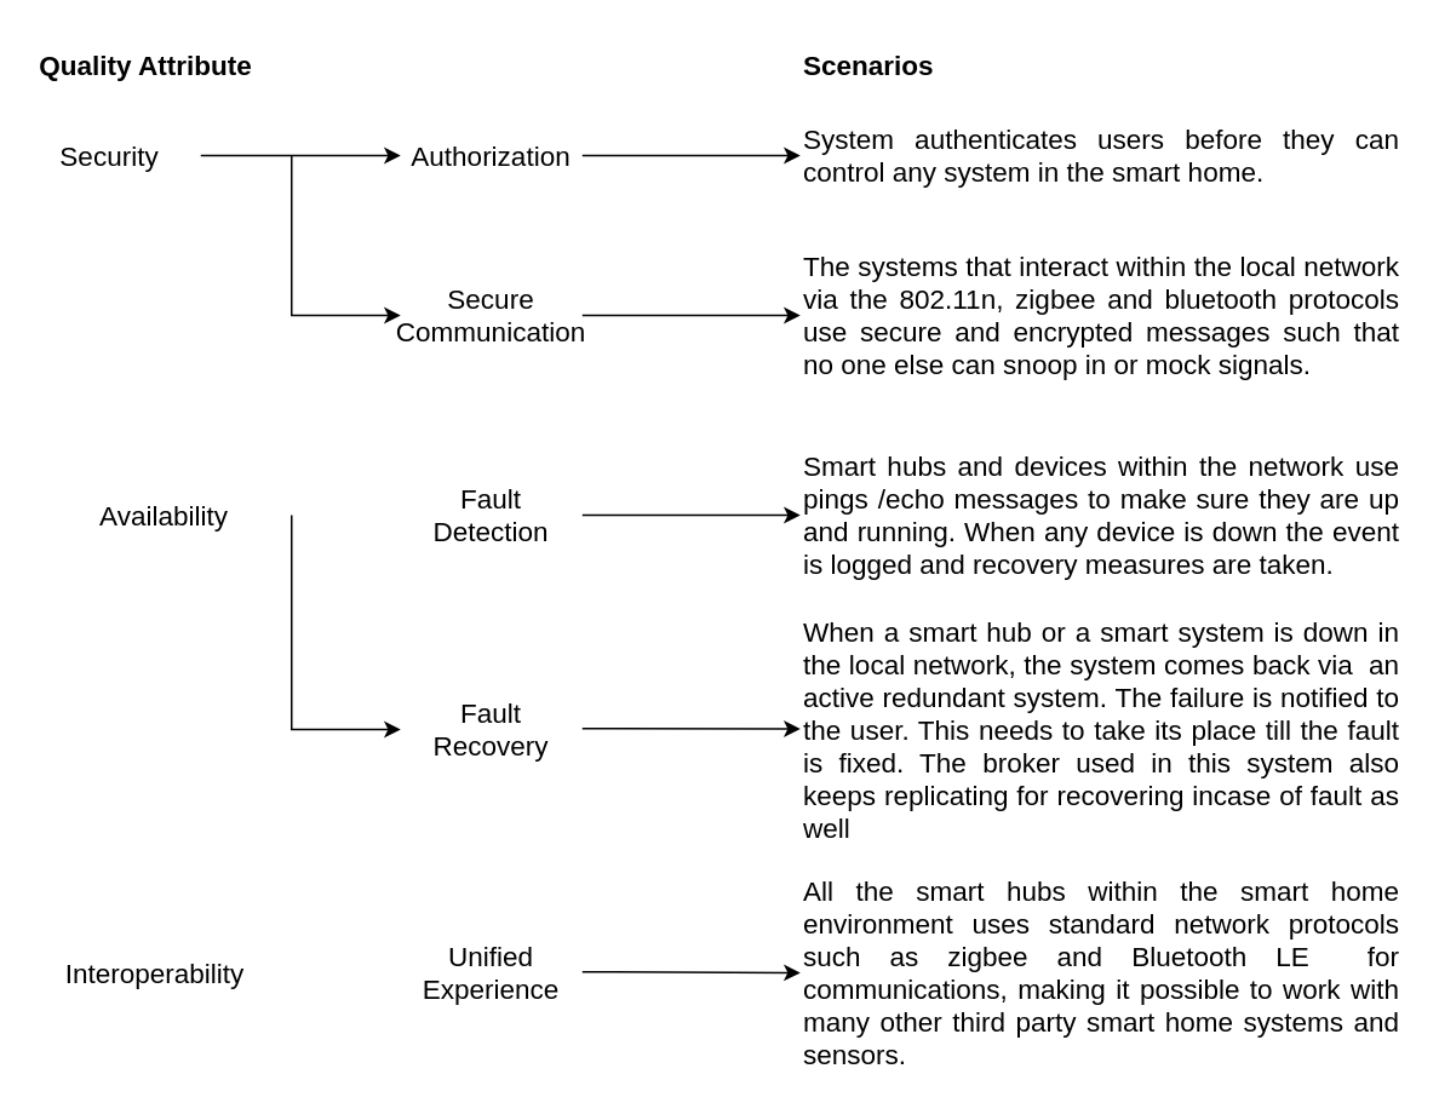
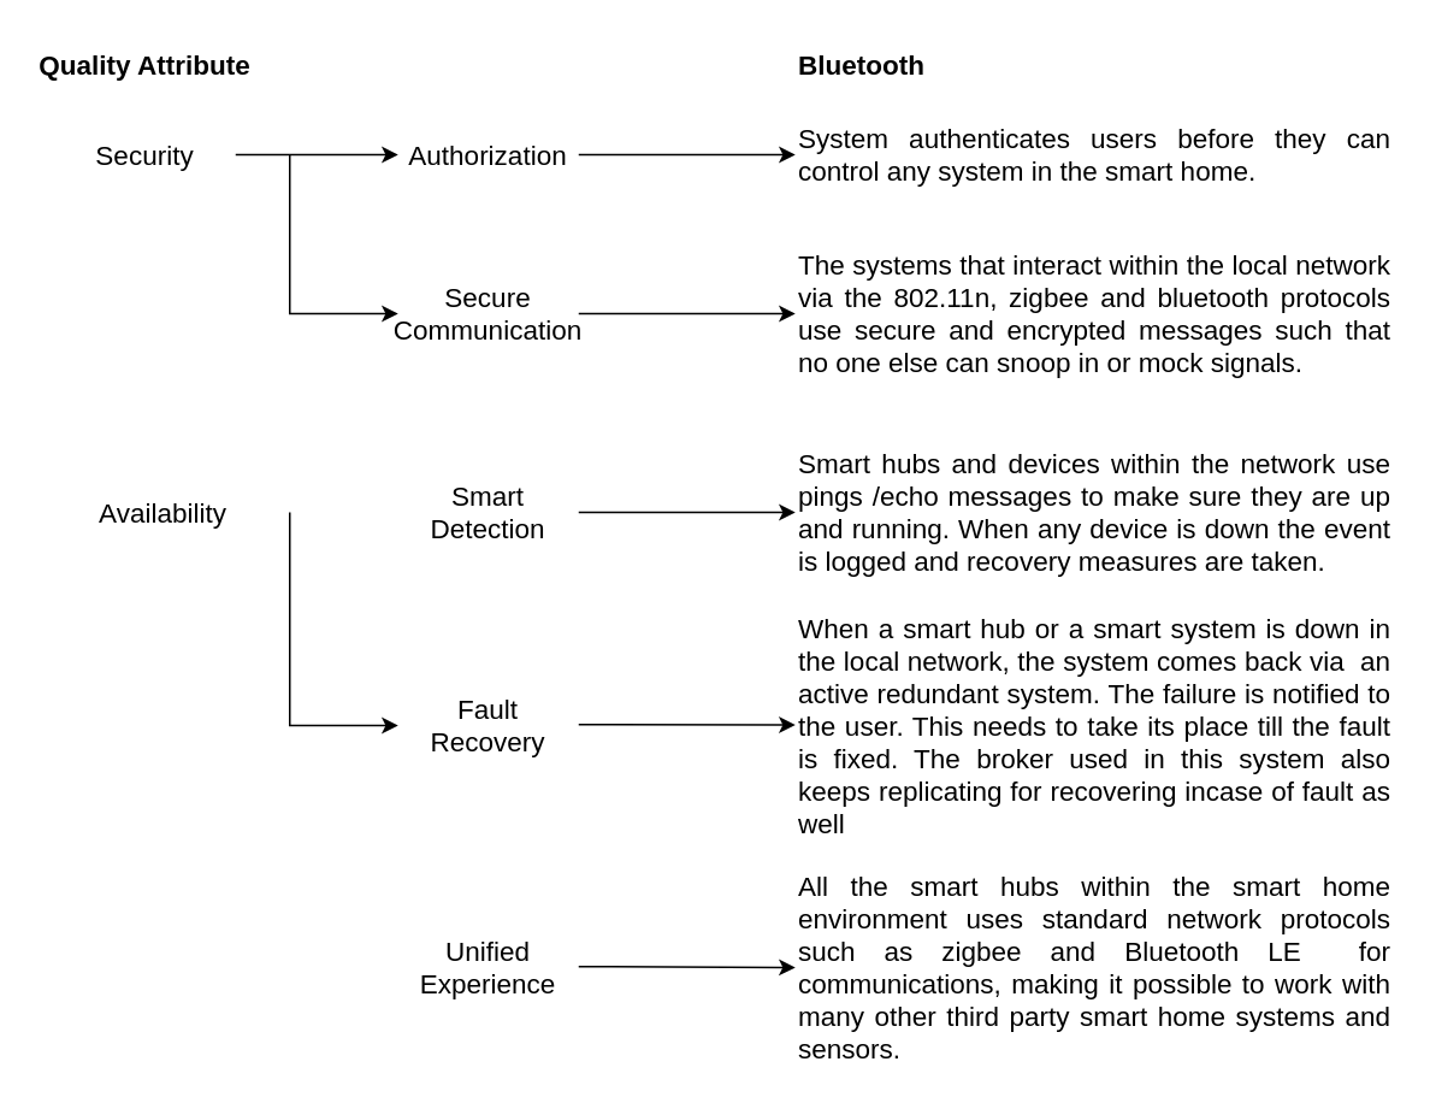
  <mxCell id="0" />
  <mxCell id="1" parent="0" />
- <mxCell id="2" value="&lt;font style=&quot;font-size: 15px&quot;&gt;Security&lt;/font&gt;" style="text;html=1;strokeColor=none;fillColor=none;align=center;verticalAlign=middle;whiteSpace=wrap;rounded=0;" parent="1" vertex="1"><mxGeometry x="10" y="70" width="100" height="30" as="geometry" /></mxCell>
+ <mxCell id="2" value="&lt;font style=&quot;font-size: 15px&quot;&gt;Security&lt;/font&gt;" style="text;html=1;strokeColor=none;fillColor=none;align=center;verticalAlign=middle;whiteSpace=wrap;rounded=0;" parent="1" vertex="1"><mxGeometry x="30" y="70" width="100" height="30" as="geometry" /></mxCell>
  <mxCell id="3" value="&lt;font style=&quot;font-size: 15px&quot;&gt;Secure Communication&lt;/font&gt;" style="text;html=1;strokeColor=none;fillColor=none;align=center;verticalAlign=middle;whiteSpace=wrap;rounded=0;" parent="1" vertex="1"><mxGeometry x="220" y="158" width="100" height="30" as="geometry" /></mxCell>
  <mxCell id="4" value="&lt;font style=&quot;font-size: 15px&quot;&gt;Authorization&lt;/font&gt;" style="text;html=1;strokeColor=none;fillColor=none;align=center;verticalAlign=middle;whiteSpace=wrap;rounded=0;" parent="1" vertex="1"><mxGeometry x="220" y="70" width="100" height="30" as="geometry" /></mxCell>
  <mxCell id="5" value="&lt;div style=&quot;text-align: justify&quot;&gt;&lt;span&gt;System authenticates users before they can control any system in the smart home.&lt;/span&gt;&lt;/div&gt;" style="text;html=1;strokeColor=none;fillColor=none;align=left;verticalAlign=middle;whiteSpace=wrap;rounded=0;fontSize=15;" parent="1" vertex="1"><mxGeometry x="440" y="55" width="330" height="60" as="geometry" /></mxCell>
  <mxCell id="6" value="&lt;div style=&quot;text-align: justify&quot;&gt;&lt;span&gt;The systems that interact within the local network via the 802.11n, zigbee and bluetooth protocols use secure and encrypted messages such that no one else can snoop in or mock signals.&lt;/span&gt;&lt;/div&gt;" style="text;html=1;strokeColor=none;fillColor=none;align=left;verticalAlign=middle;whiteSpace=wrap;rounded=0;fontSize=15;" parent="1" vertex="1"><mxGeometry x="440" y="138" width="330" height="70" as="geometry" /></mxCell>
  <mxCell id="7" value="&lt;font style=&quot;font-size: 15px&quot;&gt;Availability&lt;/font&gt;" style="text;html=1;strokeColor=none;fillColor=none;align=center;verticalAlign=middle;whiteSpace=wrap;rounded=0;" parent="1" vertex="1"><mxGeometry x="40" y="268" width="100" height="30" as="geometry" /></mxCell>
  <mxCell id="8" value="&lt;font style=&quot;font-size: 15px&quot;&gt;Fault Recovery&lt;/font&gt;" style="text;html=1;strokeColor=none;fillColor=none;align=center;verticalAlign=middle;whiteSpace=wrap;rounded=0;" parent="1" vertex="1"><mxGeometry x="220" y="386" width="100" height="30" as="geometry" /></mxCell>
  <mxCell id="9" value="&lt;div style=&quot;text-align: justify&quot;&gt;&lt;span&gt;When a smart hub or a smart system is down in the local network, the system comes back via&amp;nbsp; an active redundant system. The failure is notified to the user. This needs to take its place till the fault is fixed. The broker used in this system also keeps replicating for recovering incase of fault as well&lt;/span&gt;&lt;/div&gt;" style="text;html=1;strokeColor=none;fillColor=none;align=left;verticalAlign=middle;whiteSpace=wrap;rounded=0;fontSize=15;" parent="1" vertex="1"><mxGeometry x="440" y="336" width="330" height="130" as="geometry" /></mxCell>
  <mxCell id="10" value="" style="endArrow=classic;html=1;rounded=0;fontSize=15;exitX=1;exitY=0.5;exitDx=0;exitDy=0;align=center;entryX=0;entryY=0.5;entryDx=0;entryDy=0;" parent="1" source="2" target="4" edge="1"><mxGeometry width="50" height="50" relative="1" as="geometry"><mxPoint x="400" y="390" as="sourcePoint" /><mxPoint x="210" y="85" as="targetPoint" /></mxGeometry></mxCell>
  <mxCell id="11" value="" style="endArrow=classic;html=1;rounded=0;fontSize=15;align=center;entryX=0;entryY=0.5;entryDx=0;entryDy=0;" parent="1" target="3" edge="1"><mxGeometry width="50" height="50" relative="1" as="geometry"><mxPoint x="160" y="85" as="sourcePoint" /><mxPoint x="220" y="180" as="targetPoint" /><Array as="points"><mxPoint x="160" y="173" /></Array></mxGeometry></mxCell>
  <mxCell id="12" value="" style="endArrow=classic;html=1;rounded=0;fontSize=15;exitX=1;exitY=0.5;exitDx=0;exitDy=0;align=center;entryX=0;entryY=0.5;entryDx=0;entryDy=0;" parent="1" source="4" target="5" edge="1"><mxGeometry width="50" height="50" relative="1" as="geometry"><mxPoint x="140" y="295" as="sourcePoint" /><mxPoint x="430" y="85" as="targetPoint" /></mxGeometry></mxCell>
  <mxCell id="13" value="" style="endArrow=classic;html=1;rounded=0;fontSize=15;exitX=1;exitY=0.5;exitDx=0;exitDy=0;align=center;entryX=0;entryY=0.5;entryDx=0;entryDy=0;" parent="1" source="3" target="6" edge="1"><mxGeometry width="50" height="50" relative="1" as="geometry"><mxPoint x="320" y="127.5" as="sourcePoint" /><mxPoint x="430" y="173" as="targetPoint" /></mxGeometry></mxCell>
  <mxCell id="14" value="" style="endArrow=classic;html=1;rounded=0;fontSize=15;exitX=1;exitY=0.5;exitDx=0;exitDy=0;align=center;" parent="1" target="9" edge="1"><mxGeometry width="50" height="50" relative="1" as="geometry"><mxPoint x="320" y="400.5" as="sourcePoint" /><mxPoint x="430" y="400.5" as="targetPoint" /></mxGeometry></mxCell>
  <mxCell id="15" value="&lt;b&gt;Quality Attribute&lt;/b&gt;" style="text;html=1;strokeColor=none;fillColor=none;align=center;verticalAlign=middle;whiteSpace=wrap;rounded=0;fontSize=15;" parent="1" vertex="1"><mxGeometry x="20" y="20" width="120" height="30" as="geometry" /></mxCell>
- <mxCell id="16" value="&lt;b&gt;Scenarios&lt;/b&gt;" style="text;html=1;strokeColor=none;fillColor=none;align=left;verticalAlign=middle;whiteSpace=wrap;rounded=0;fontSize=15;" parent="1" vertex="1"><mxGeometry x="440" y="20" width="160" height="30" as="geometry" /></mxCell>
- <mxCell id="17" value="&lt;font style=&quot;font-size: 15px&quot;&gt;Interoperability&lt;/font&gt;" style="text;html=1;strokeColor=none;fillColor=none;align=center;verticalAlign=middle;whiteSpace=wrap;rounded=0;" parent="1" vertex="1"><mxGeometry x="30" y="520" width="110" height="30" as="geometry" /></mxCell>
+ <mxCell id="16" value="&lt;b&gt;Bluetooth&lt;/b&gt;" style="text;html=1;strokeColor=none;fillColor=none;align=left;verticalAlign=middle;whiteSpace=wrap;rounded=0;fontSize=15;" parent="1" vertex="1"><mxGeometry x="440" y="20" width="160" height="30" as="geometry" /></mxCell>
  <mxCell id="18" value="&lt;font style=&quot;font-size: 15px&quot;&gt;Unified Experience&lt;/font&gt;" style="text;html=1;strokeColor=none;fillColor=none;align=center;verticalAlign=middle;whiteSpace=wrap;rounded=0;" parent="1" vertex="1"><mxGeometry x="220" y="520" width="100" height="30" as="geometry" /></mxCell>
  <mxCell id="19" value="&lt;div style=&quot;text-align: justify&quot;&gt;&lt;span&gt;All the smart hubs within the smart home environment uses standard network protocols such as zigbee and Bluetooth LE&amp;nbsp; for communications, making it possible to work with many other third party smart home systems and sensors.&lt;/span&gt;&lt;/div&gt;" style="text;html=1;strokeColor=none;fillColor=none;align=left;verticalAlign=middle;whiteSpace=wrap;rounded=0;fontSize=15;" parent="1" vertex="1"><mxGeometry x="440" y="485" width="330" height="100" as="geometry" /></mxCell>
  <mxCell id="20" value="" style="endArrow=classic;html=1;rounded=0;fontSize=15;exitX=1;exitY=0.5;exitDx=0;exitDy=0;align=center;entryX=0;entryY=0.5;entryDx=0;entryDy=0;" parent="1" target="19" edge="1"><mxGeometry width="50" height="50" relative="1" as="geometry"><mxPoint x="320" y="534.5" as="sourcePoint" /><mxPoint x="430" y="534.5" as="targetPoint" /></mxGeometry></mxCell>
  <mxCell id="21" value="" style="endArrow=classic;html=1;rounded=0;fontSize=15;align=center;entryX=0;entryY=0.5;entryDx=0;entryDy=0;" parent="1" target="8" edge="1"><mxGeometry width="50" height="50" relative="1" as="geometry"><mxPoint x="160" y="283" as="sourcePoint" /><mxPoint x="220" y="533" as="targetPoint" /><Array as="points"><mxPoint x="160" y="401" /></Array></mxGeometry></mxCell>
- <mxCell id="22" value="&lt;font style=&quot;font-size: 15px&quot;&gt;Fault Detection&lt;/font&gt;" style="text;html=1;strokeColor=none;fillColor=none;align=center;verticalAlign=middle;whiteSpace=wrap;rounded=0;" parent="1" vertex="1"><mxGeometry x="220" y="268" width="100" height="30" as="geometry" /></mxCell>
+ <mxCell id="22" value="&lt;font style=&quot;font-size: 15px&quot;&gt;Smart Detection&lt;/font&gt;" style="text;html=1;strokeColor=none;fillColor=none;align=center;verticalAlign=middle;whiteSpace=wrap;rounded=0;" parent="1" vertex="1"><mxGeometry x="220" y="268" width="100" height="30" as="geometry" /></mxCell>
  <mxCell id="23" value="" style="endArrow=classic;html=1;rounded=0;fontSize=15;exitX=1;exitY=0.5;exitDx=0;exitDy=0;align=center;entryX=0;entryY=0.5;entryDx=0;entryDy=0;" parent="1" source="22" target="24" edge="1"><mxGeometry width="50" height="50" relative="1" as="geometry"><mxPoint x="320" y="507.83" as="sourcePoint" /><mxPoint x="430" y="538" as="targetPoint" /></mxGeometry></mxCell>
  <mxCell id="24" value="&lt;div style=&quot;text-align: justify&quot;&gt;&lt;span&gt;Smart hubs and devices within the network use pings /echo messages to make sure they are up and running. When any device is down the event is logged and recovery measures are taken.&lt;/span&gt;&lt;/div&gt;" style="text;html=1;strokeColor=none;fillColor=none;align=left;verticalAlign=middle;whiteSpace=wrap;rounded=0;fontSize=15;" parent="1" vertex="1"><mxGeometry x="440" y="238" width="330" height="90" as="geometry" /></mxCell>
